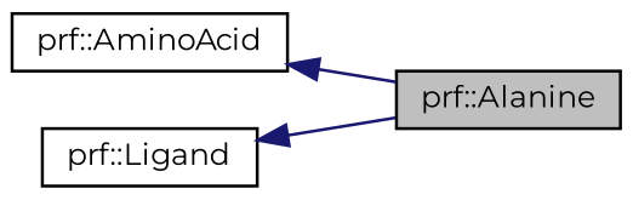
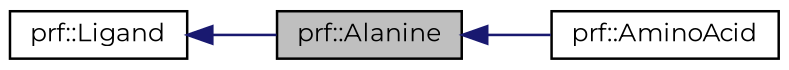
  digraph {
    fontname=Montserrat
    rankdir=LR
    node [color=black fontname=Montserrat fontsize=10 shape=record]
    edge [color=midnightblue dir=back fontname=Montserrat fontsize=10 labelfontname=Helvetica labelfontsize=10 style=solid]
    n1 [fillcolor=grey75 fontcolor=black height=0.2 label="prf::Alanine" style=filled width=0.4]
    n2 [height=0.2 label="prf::AminoAcid" width=0.4]
    n3 [height=0.2 label="prf::Ligand" width=0.4]
-   n2 -> n1
+   n1 -> n2
    n3 -> n1
  }
